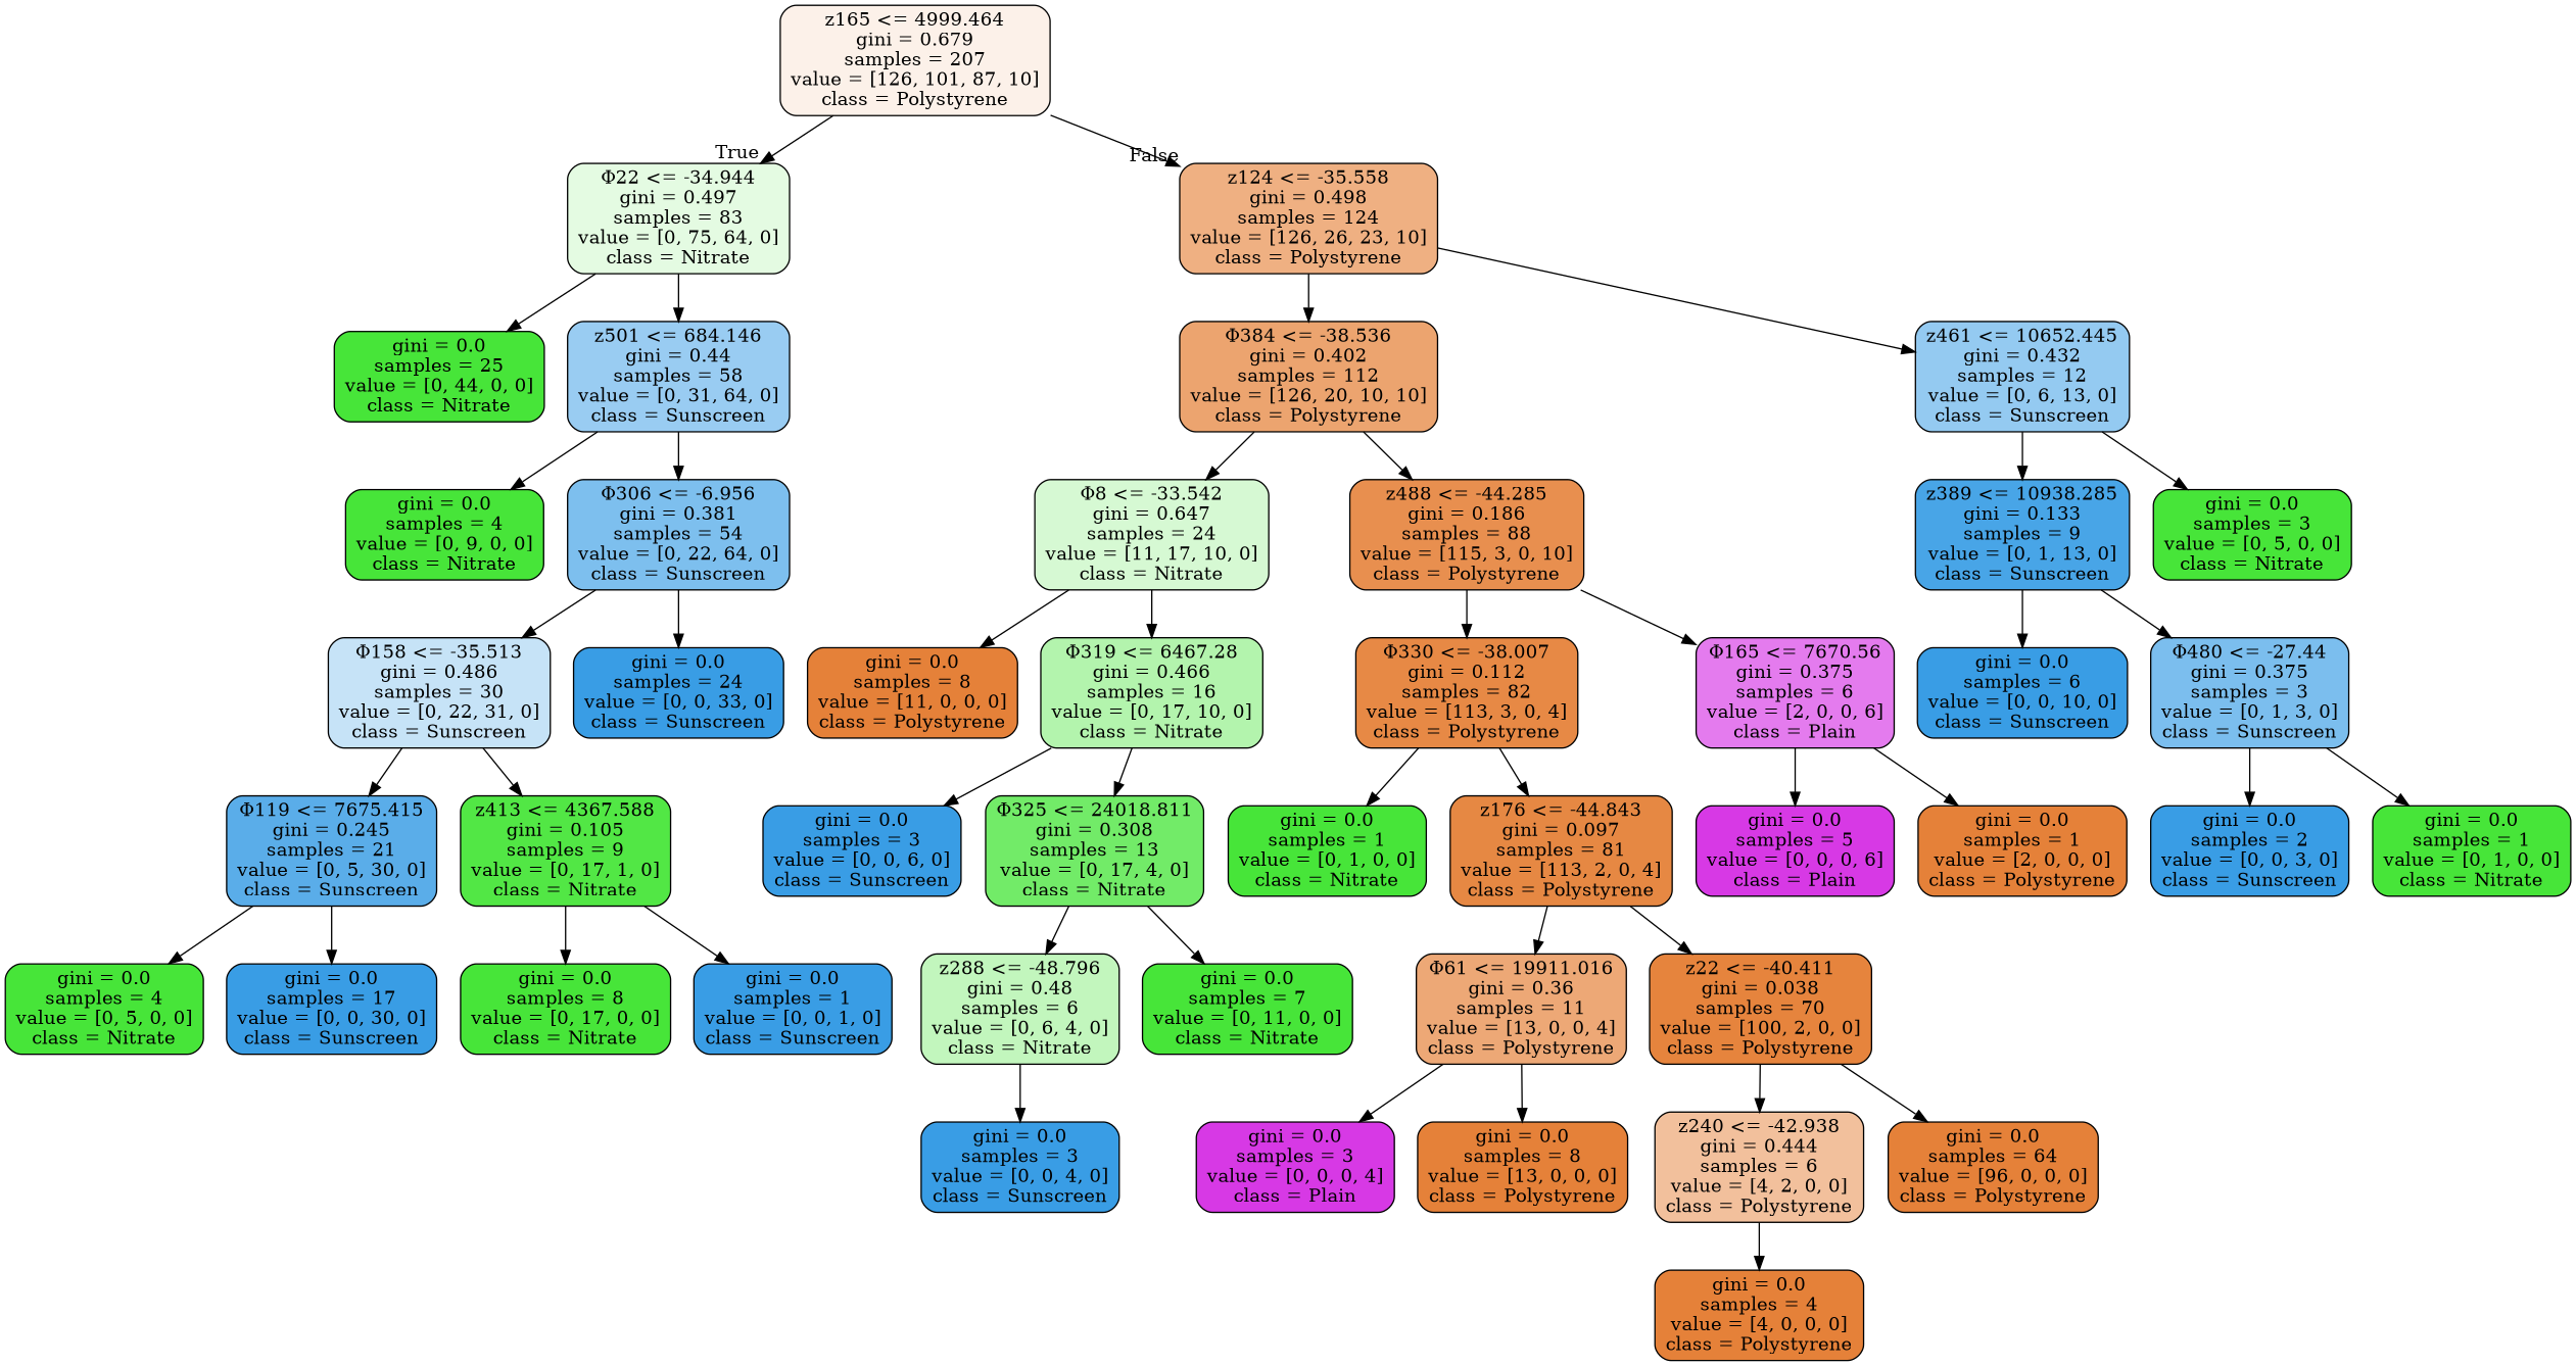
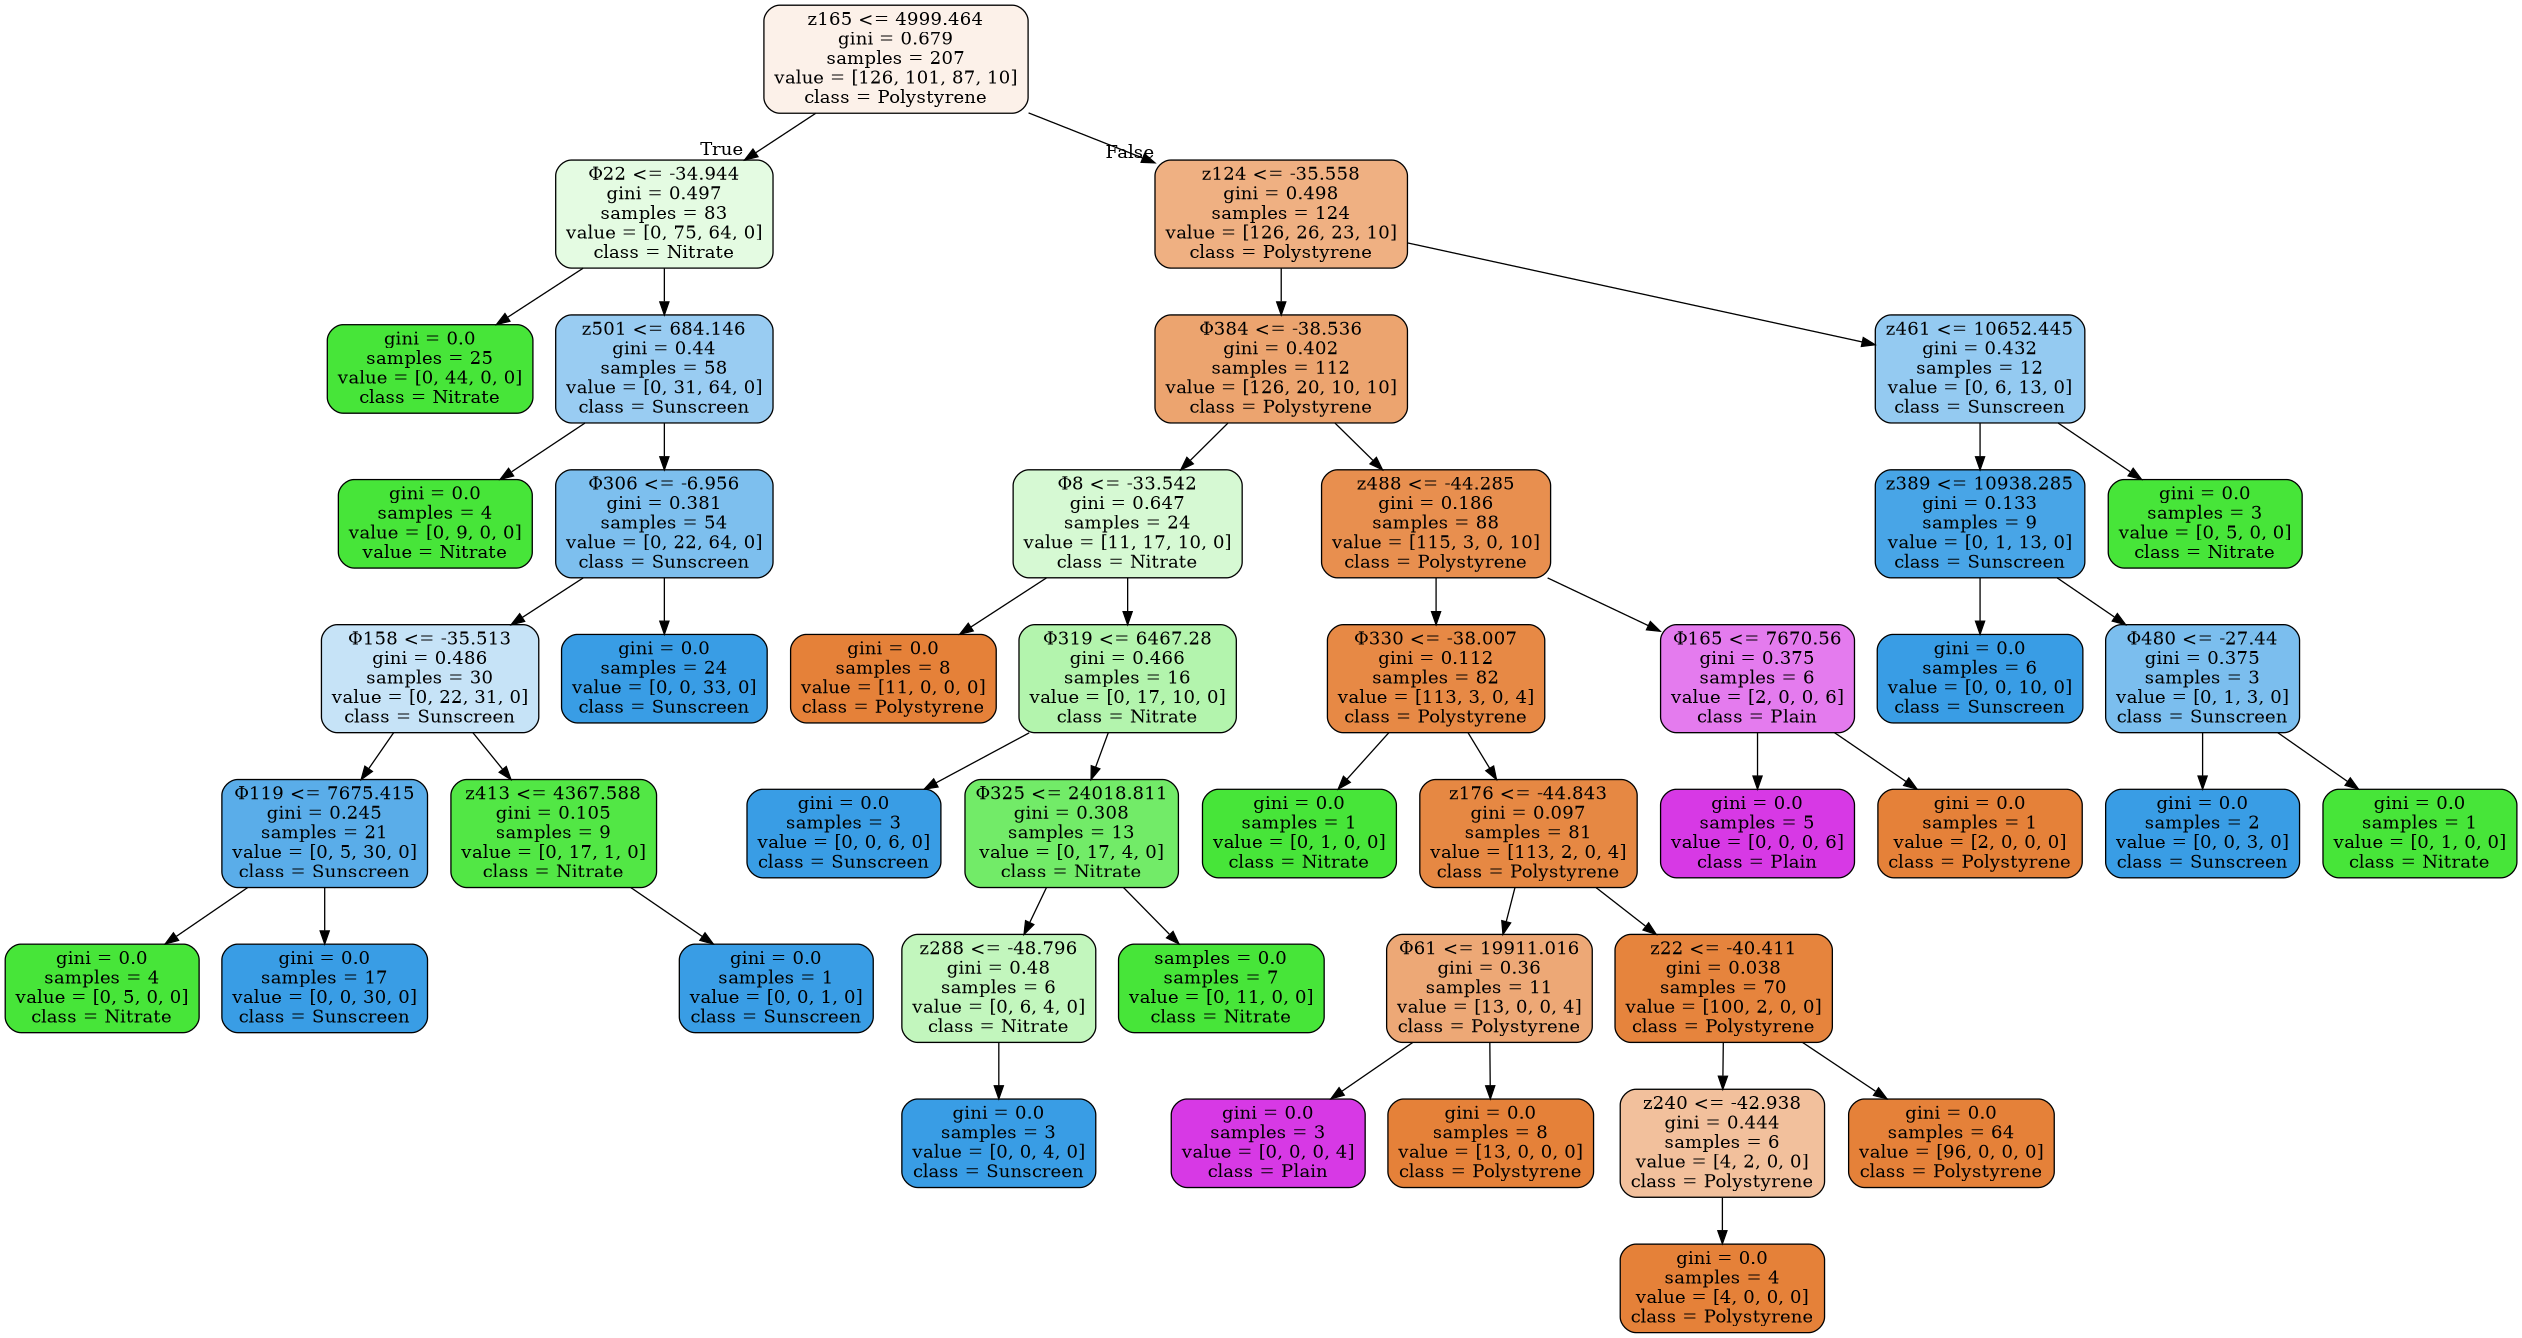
  digraph {
    fontname="DejaVu Serif"
    node [color=black fillcolor="#47e539" fontname="DejaVu Serif" shape=box style="filled, rounded"]
    edge [fontname="DejaVu Serif"]
    n1 [fillcolor="#fcf1e9" label="z165 <= 4999.464\ngini = 0.679\nsamples = 207\nvalue = [126, 101, 87, 10]\nclass = Polystyrene"]
    n2 [fillcolor="#e4fbe2" label="Φ22 <= -34.944\ngini = 0.497\nsamples = 83\nvalue = [0, 75, 64, 0]\nclass = Nitrate"]
    n3 [fillcolor="#efb082" label="z124 <= -35.558\ngini = 0.498\nsamples = 124\nvalue = [126, 26, 23, 10]\nclass = Polystyrene"]
    n4 [label="gini = 0.0\nsamples = 25\nvalue = [0, 44, 0, 0]\nclass = Nitrate"]
    n5 [fillcolor="#99ccf2" label="z501 <= 684.146\ngini = 0.44\nsamples = 58\nvalue = [0, 31, 64, 0]\nclass = Sunscreen"]
    n6 [fillcolor="#eca46f" label="Φ384 <= -38.536\ngini = 0.402\nsamples = 112\nvalue = [126, 20, 10, 10]\nclass = Polystyrene"]
    n7 [fillcolor="#94caf1" label="z461 <= 10652.445\ngini = 0.432\nsamples = 12\nvalue = [0, 6, 13, 0]\nclass = Sunscreen"]
-   n8 [label="gini = 0.0\nsamples = 4\nvalue = [0, 9, 0, 0]\nclass = Nitrate"]
+   n8 [label="gini = 0.0\nsamples = 4\nvalue = [0, 9, 0, 0]\nvalue = Nitrate"]
    n9 [fillcolor="#7dbfee" label="Φ306 <= -6.956\ngini = 0.381\nsamples = 54\nvalue = [0, 22, 64, 0]\nclass = Sunscreen"]
    n10 [fillcolor="#c6e3f7" label="Φ158 <= -35.513\ngini = 0.486\nsamples = 30\nvalue = [0, 22, 31, 0]\nclass = Sunscreen"]
    n11 [fillcolor="#399de5" label="gini = 0.0\nsamples = 24\nvalue = [0, 0, 33, 0]\nclass = Sunscreen"]
    n12 [fillcolor="#5aade9" label="Φ119 <= 7675.415\ngini = 0.245\nsamples = 21\nvalue = [0, 5, 30, 0]\nclass = Sunscreen"]
    n13 [fillcolor="#52e745" label="z413 <= 4367.588\ngini = 0.105\nsamples = 9\nvalue = [0, 17, 1, 0]\nclass = Nitrate"]
    n14 [label="gini = 0.0\nsamples = 4\nvalue = [0, 5, 0, 0]\nclass = Nitrate"]
    n15 [fillcolor="#399de5" label="gini = 0.0\nsamples = 17\nvalue = [0, 0, 30, 0]\nclass = Sunscreen"]
-   n16 [label="gini = 0.0\nsamples = 8\nvalue = [0, 17, 0, 0]\nclass = Nitrate"]
    n17 [fillcolor="#399de5" label="gini = 0.0\nsamples = 1\nvalue = [0, 0, 1, 0]\nclass = Sunscreen"]
    n18 [fillcolor="#d6f9d3" label="Φ8 <= -33.542\ngini = 0.647\nsamples = 24\nvalue = [11, 17, 10, 0]\nclass = Nitrate"]
    n19 [fillcolor="#e88f4f" label="z488 <= -44.285\ngini = 0.186\nsamples = 88\nvalue = [115, 3, 0, 10]\nclass = Polystyrene"]
    n20 [fillcolor="#48a5e7" label="z389 <= 10938.285\ngini = 0.133\nsamples = 9\nvalue = [0, 1, 13, 0]\nclass = Sunscreen"]
    n21 [label="gini = 0.0\nsamples = 3\nvalue = [0, 5, 0, 0]\nclass = Nitrate"]
    n22 [fillcolor="#e58139" label="gini = 0.0\nsamples = 8\nvalue = [11, 0, 0, 0]\nclass = Polystyrene"]
    n23 [fillcolor="#b3f4ad" label="Φ319 <= 6467.28\ngini = 0.466\nsamples = 16\nvalue = [0, 17, 10, 0]\nclass = Nitrate"]
    n24 [fillcolor="#e78945" label="Φ330 <= -38.007\ngini = 0.112\nsamples = 82\nvalue = [113, 3, 0, 4]\nclass = Polystyrene"]
    n25 [fillcolor="#e47bee" label="Φ165 <= 7670.56\ngini = 0.375\nsamples = 6\nvalue = [2, 0, 0, 6]\nclass = Plain"]
    n26 [fillcolor="#399de5" label="gini = 0.0\nsamples = 3\nvalue = [0, 0, 6, 0]\nclass = Sunscreen"]
    n27 [fillcolor="#72eb68" label="Φ325 <= 24018.811\ngini = 0.308\nsamples = 13\nvalue = [0, 17, 4, 0]\nclass = Nitrate"]
    n28 [fillcolor="#c2f6bd" label="z288 <= -48.796\ngini = 0.48\nsamples = 6\nvalue = [0, 6, 4, 0]\nclass = Nitrate"]
-   n29 [label="gini = 0.0\nsamples = 7\nvalue = [0, 11, 0, 0]\nclass = Nitrate"]
+   n29 [label="samples = 0.0\nsamples = 7\nvalue = [0, 11, 0, 0]\nclass = Nitrate"]
    n30 [fillcolor="#399de5" label="gini = 0.0\nsamples = 3\nvalue = [0, 0, 4, 0]\nclass = Sunscreen"]
    n31 [label="gini = 0.0\nsamples = 1\nvalue = [0, 1, 0, 0]\nclass = Nitrate"]
    n32 [fillcolor="#e68843" label="z176 <= -44.843\ngini = 0.097\nsamples = 81\nvalue = [113, 2, 0, 4]\nclass = Polystyrene"]
    n33 [fillcolor="#d739e5" label="gini = 0.0\nsamples = 5\nvalue = [0, 0, 0, 6]\nclass = Plain"]
    n34 [fillcolor="#e58139" label="gini = 0.0\nsamples = 1\nvalue = [2, 0, 0, 0]\nclass = Polystyrene"]
    n35 [fillcolor="#eda876" label="Φ61 <= 19911.016\ngini = 0.36\nsamples = 11\nvalue = [13, 0, 0, 4]\nclass = Polystyrene"]
    n36 [fillcolor="#e6843d" label="z22 <= -40.411\ngini = 0.038\nsamples = 70\nvalue = [100, 2, 0, 0]\nclass = Polystyrene"]
    n37 [fillcolor="#d739e5" label="gini = 0.0\nsamples = 3\nvalue = [0, 0, 0, 4]\nclass = Plain"]
    n38 [fillcolor="#e58139" label="gini = 0.0\nsamples = 8\nvalue = [13, 0, 0, 0]\nclass = Polystyrene"]
    n39 [fillcolor="#f2c09c" label="z240 <= -42.938\ngini = 0.444\nsamples = 6\nvalue = [4, 2, 0, 0]\nclass = Polystyrene"]
    n40 [fillcolor="#e58139" label="gini = 0.0\nsamples = 64\nvalue = [96, 0, 0, 0]\nclass = Polystyrene"]
    n41 [fillcolor="#e58139" label="gini = 0.0\nsamples = 4\nvalue = [4, 0, 0, 0]\nclass = Polystyrene"]
    n42 [fillcolor="#399de5" label="gini = 0.0\nsamples = 6\nvalue = [0, 0, 10, 0]\nclass = Sunscreen"]
    n43 [fillcolor="#7bbeee" label="Φ480 <= -27.44\ngini = 0.375\nsamples = 3\nvalue = [0, 1, 3, 0]\nclass = Sunscreen"]
    n44 [fillcolor="#399de5" label="gini = 0.0\nsamples = 2\nvalue = [0, 0, 3, 0]\nclass = Sunscreen"]
    n45 [label="gini = 0.0\nsamples = 1\nvalue = [0, 1, 0, 0]\nclass = Nitrate"]
    n1 -> n2 [headlabel=True labelangle=45 labeldistance=2.5]
    n1 -> n3 [headlabel=False labelangle=-45 labeldistance=2.5]
    n2 -> n4
    n2 -> n5
    n3 -> n6
    n3 -> n7
    n5 -> n8
    n5 -> n9
    n6 -> n18
    n6 -> n19
    n7 -> n20
    n7 -> n21
    n9 -> n10
    n9 -> n11
    n10 -> n12
    n10 -> n13
    n12 -> n14
    n12 -> n15
-   n13 -> n16
    n13 -> n17
    n18 -> n22
    n18 -> n23
    n19 -> n24
    n19 -> n25
    n20 -> n42
    n20 -> n43
    n23 -> n26
    n23 -> n27
    n24 -> n31
    n24 -> n32
    n25 -> n33
    n25 -> n34
    n27 -> n28
    n27 -> n29
    n28 -> n30
    n32 -> n35
    n32 -> n36
    n35 -> n37
    n35 -> n38
    n36 -> n39
    n36 -> n40
    n39 -> n41
    n43 -> n44
    n43 -> n45
  }
